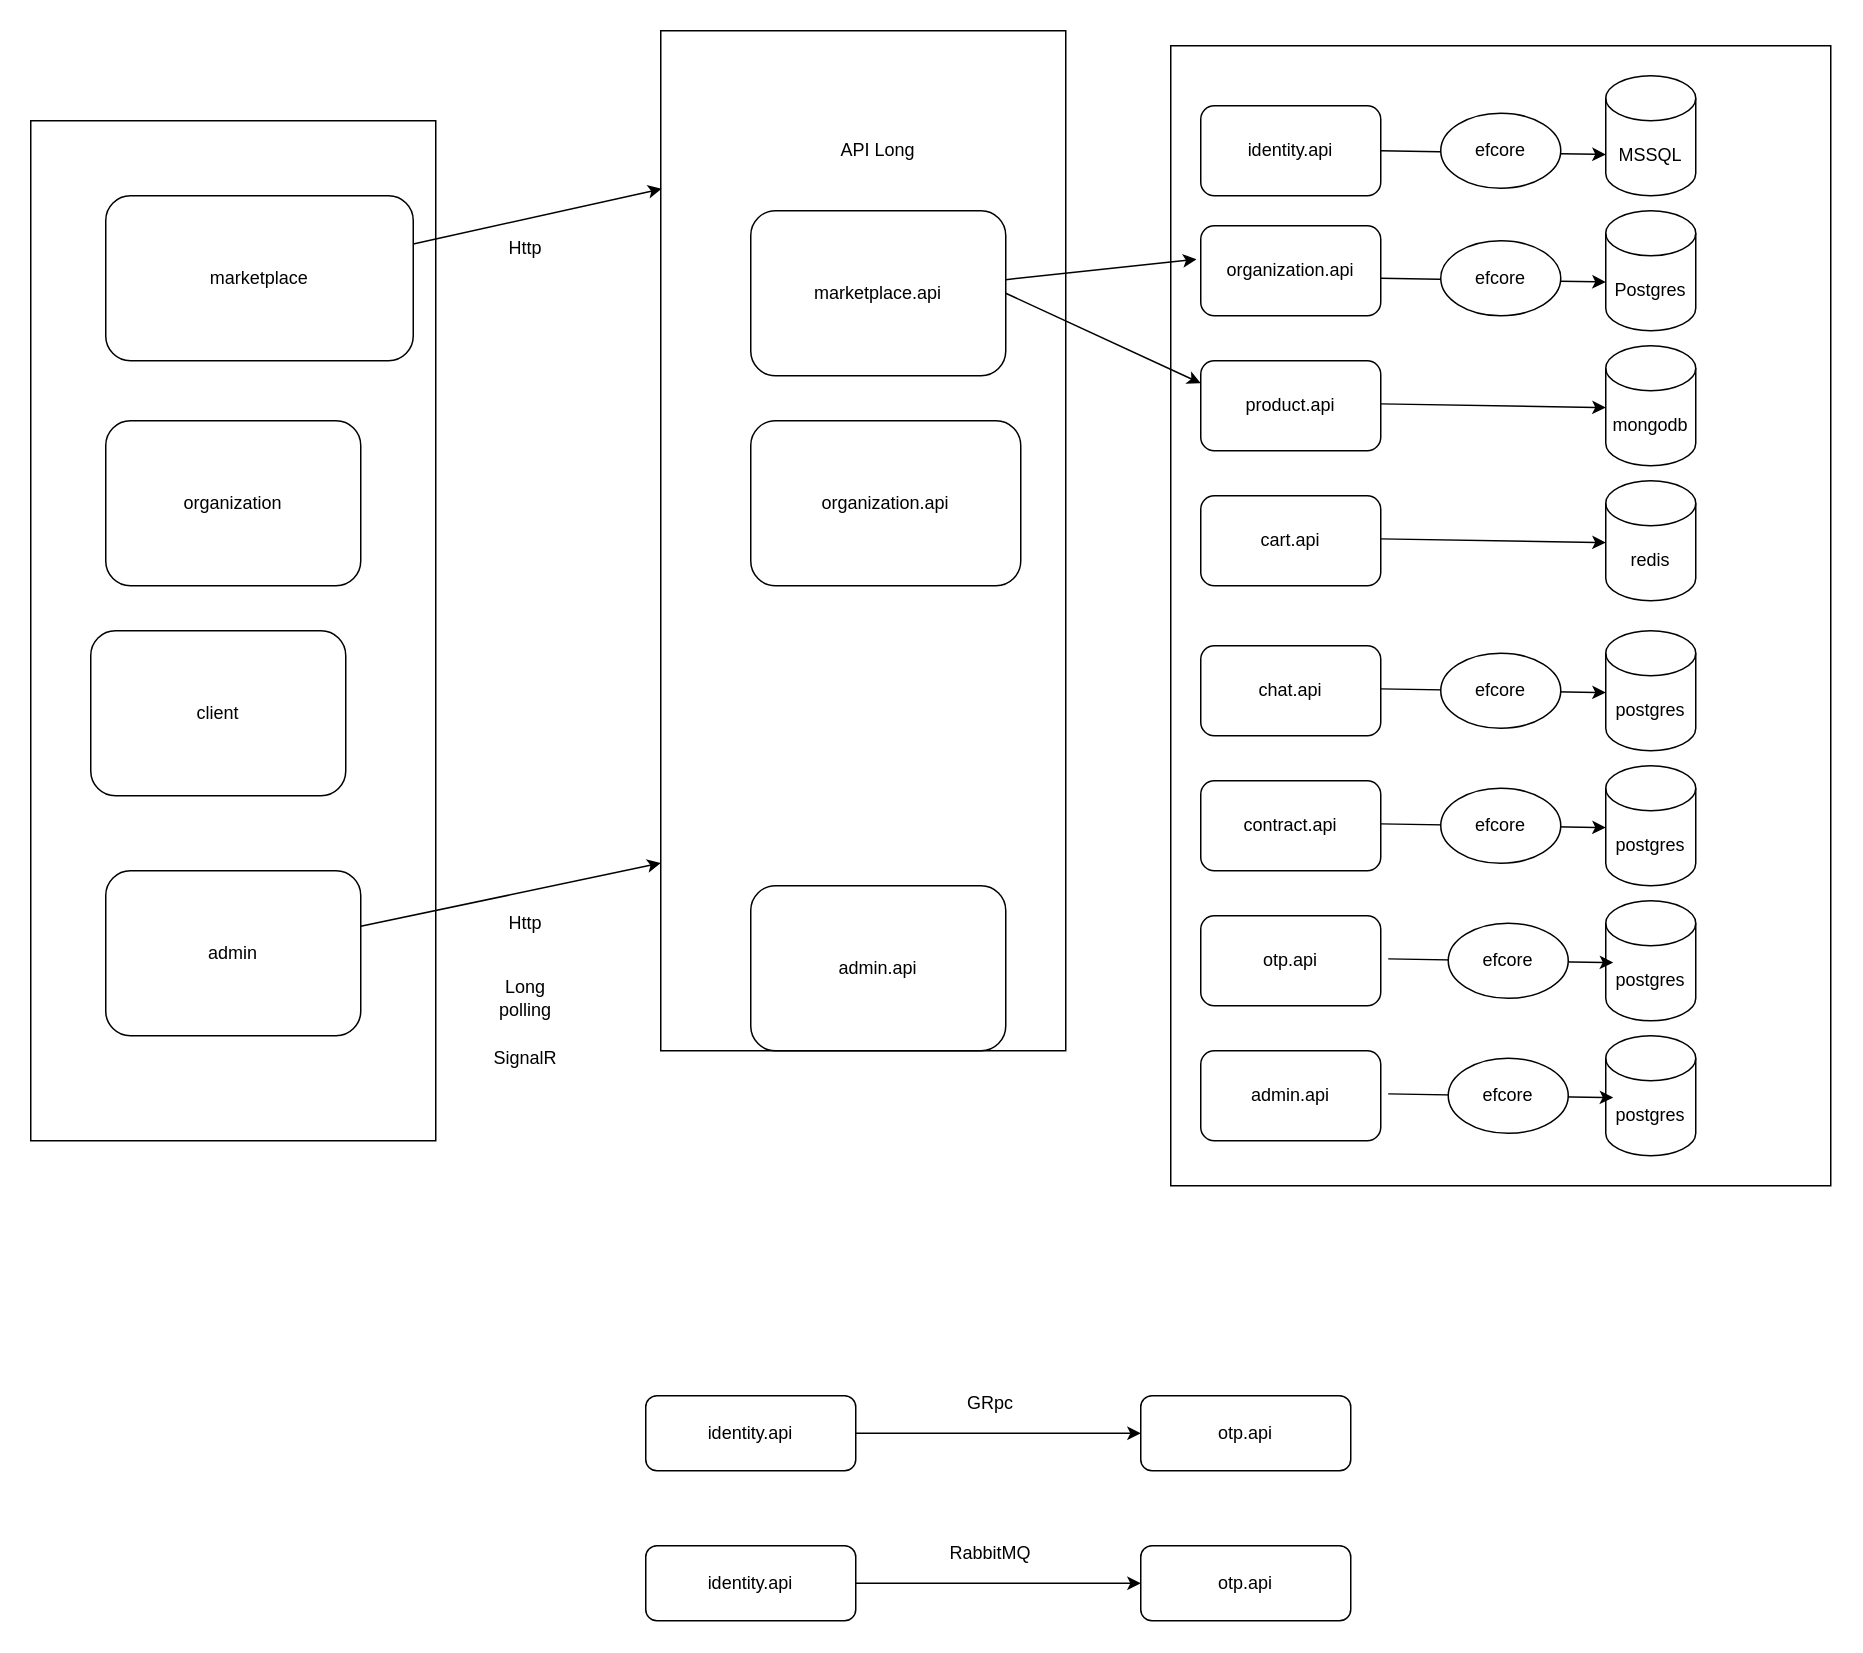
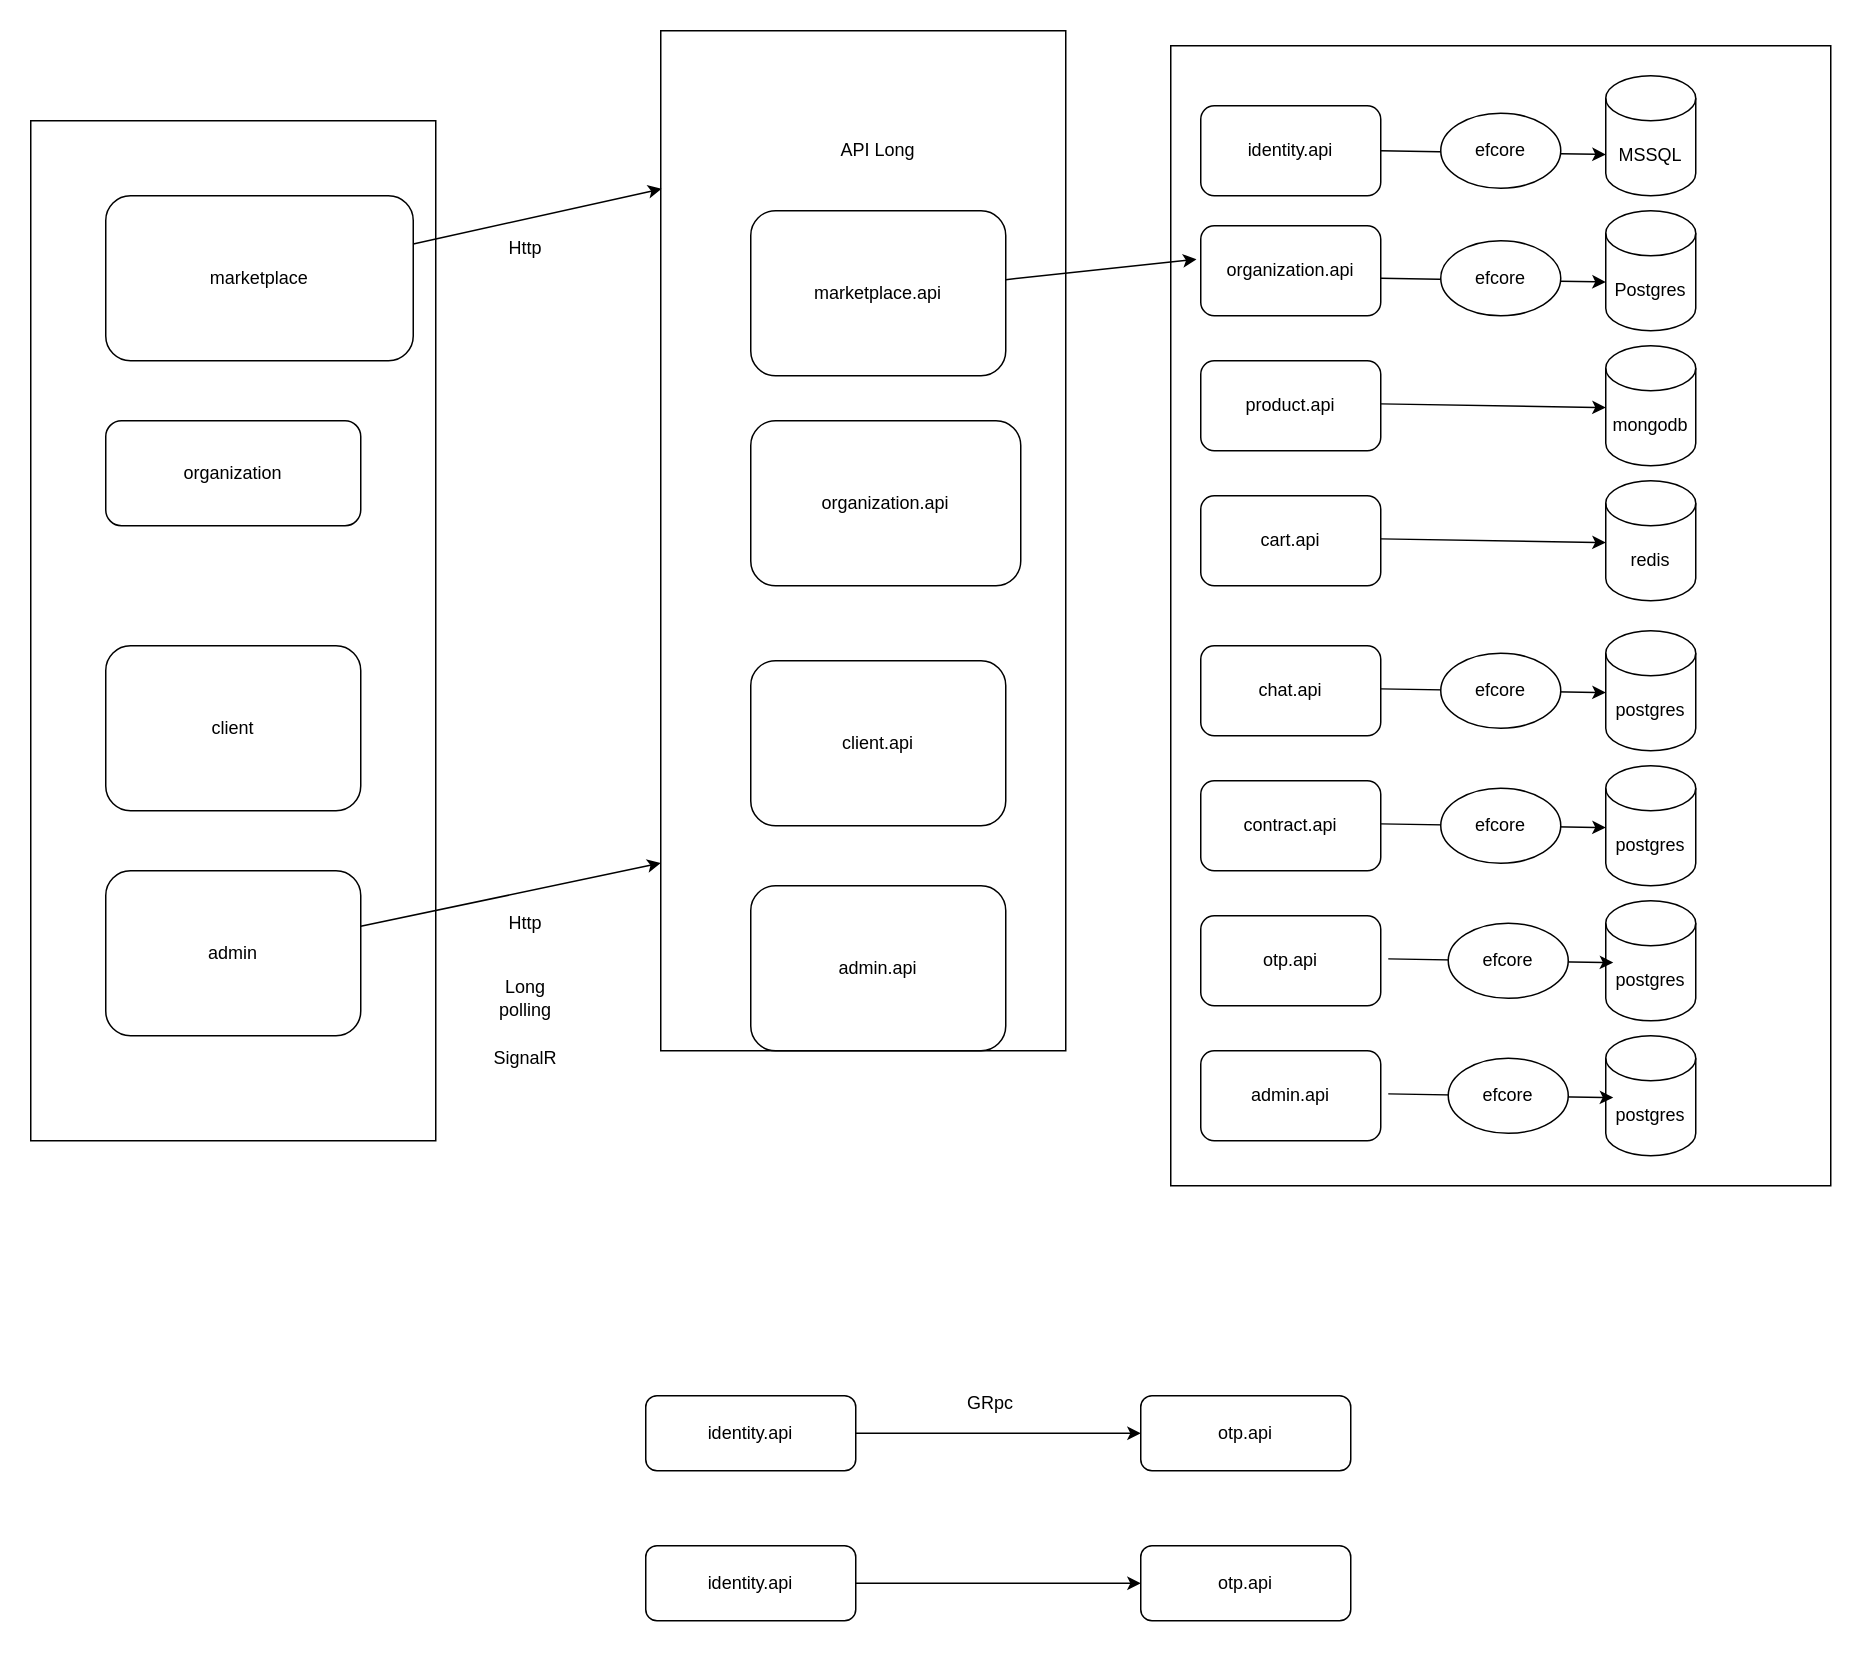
  <mxCell id="0" />
  <mxCell id="1" parent="0" />
  <mxCell id="2" value="" style="rounded=0;whiteSpace=wrap;html=1;" parent="1" vertex="1"><mxGeometry x="780" y="30" width="440" height="760" as="geometry" /></mxCell>
  <mxCell id="3" style="edgeStyle=none;html=1;exitX=1;exitY=0.5;exitDx=0;exitDy=0;entryX=0;entryY=0;entryDx=0;entryDy=52.5;entryPerimeter=0;" parent="1" source="4" target="5" edge="1"><mxGeometry relative="1" as="geometry" /></mxCell>
  <mxCell id="4" value="identity.api" style="rounded=1;whiteSpace=wrap;html=1;" parent="1" vertex="1"><mxGeometry x="800" y="70" width="120" height="60" as="geometry" /></mxCell>
  <mxCell id="5" value="MSSQL" style="shape=cylinder3;whiteSpace=wrap;html=1;boundedLbl=1;backgroundOutline=1;size=15;" parent="1" vertex="1"><mxGeometry x="1070" y="50" width="60" height="80" as="geometry" /></mxCell>
  <mxCell id="6" value="efcore" style="ellipse;whiteSpace=wrap;html=1;" parent="1" vertex="1"><mxGeometry x="960" y="75" width="80" height="50" as="geometry" /></mxCell>
  <mxCell id="7" value="organization.api" style="rounded=1;whiteSpace=wrap;html=1;" parent="1" vertex="1"><mxGeometry x="800" y="150" width="120" height="60" as="geometry" /></mxCell>
  <mxCell id="8" value="Postgres" style="shape=cylinder3;whiteSpace=wrap;html=1;boundedLbl=1;backgroundOutline=1;size=15;" parent="1" vertex="1"><mxGeometry x="1070" y="140" width="60" height="80" as="geometry" /></mxCell>
  <mxCell id="9" style="edgeStyle=none;html=1;exitX=1;exitY=0.5;exitDx=0;exitDy=0;entryX=0;entryY=0;entryDx=0;entryDy=52.5;entryPerimeter=0;" parent="1" edge="1"><mxGeometry relative="1" as="geometry"><mxPoint x="920" y="185" as="sourcePoint" /><mxPoint x="1070" y="187.5" as="targetPoint" /></mxGeometry></mxCell>
  <mxCell id="10" value="efcore" style="ellipse;whiteSpace=wrap;html=1;" parent="1" vertex="1"><mxGeometry x="960" y="160" width="80" height="50" as="geometry" /></mxCell>
  <mxCell id="11" value="product.api" style="rounded=1;whiteSpace=wrap;html=1;" parent="1" vertex="1"><mxGeometry x="800" y="240" width="120" height="60" as="geometry" /></mxCell>
  <mxCell id="12" value="mongodb" style="shape=cylinder3;whiteSpace=wrap;html=1;boundedLbl=1;backgroundOutline=1;size=15;" parent="1" vertex="1"><mxGeometry x="1070" y="230" width="60" height="80" as="geometry" /></mxCell>
  <mxCell id="13" style="edgeStyle=none;html=1;exitX=1;exitY=0.5;exitDx=0;exitDy=0;entryX=0;entryY=0;entryDx=0;entryDy=52.5;entryPerimeter=0;" parent="1" edge="1"><mxGeometry relative="1" as="geometry"><mxPoint x="920" y="268.75" as="sourcePoint" /><mxPoint x="1070" y="271.25" as="targetPoint" /></mxGeometry></mxCell>
  <mxCell id="14" value="cart.api" style="rounded=1;whiteSpace=wrap;html=1;" parent="1" vertex="1"><mxGeometry x="800" y="330" width="120" height="60" as="geometry" /></mxCell>
  <mxCell id="15" value="redis" style="shape=cylinder3;whiteSpace=wrap;html=1;boundedLbl=1;backgroundOutline=1;size=15;" parent="1" vertex="1"><mxGeometry x="1070" y="320" width="60" height="80" as="geometry" /></mxCell>
  <mxCell id="16" style="edgeStyle=none;html=1;exitX=1;exitY=0.5;exitDx=0;exitDy=0;entryX=0;entryY=0;entryDx=0;entryDy=52.5;entryPerimeter=0;" parent="1" edge="1"><mxGeometry relative="1" as="geometry"><mxPoint x="920" y="358.75" as="sourcePoint" /><mxPoint x="1070" y="361.25" as="targetPoint" /></mxGeometry></mxCell>
  <mxCell id="17" value="chat.api" style="rounded=1;whiteSpace=wrap;html=1;" parent="1" vertex="1"><mxGeometry x="800" y="430" width="120" height="60" as="geometry" /></mxCell>
  <mxCell id="18" value="postgres" style="shape=cylinder3;whiteSpace=wrap;html=1;boundedLbl=1;backgroundOutline=1;size=15;" parent="1" vertex="1"><mxGeometry x="1070" y="420" width="60" height="80" as="geometry" /></mxCell>
  <mxCell id="19" style="edgeStyle=none;html=1;exitX=1;exitY=0.5;exitDx=0;exitDy=0;entryX=0;entryY=0;entryDx=0;entryDy=52.5;entryPerimeter=0;" parent="1" edge="1"><mxGeometry relative="1" as="geometry"><mxPoint x="920" y="458.75" as="sourcePoint" /><mxPoint x="1070" y="461.25" as="targetPoint" /></mxGeometry></mxCell>
  <mxCell id="20" value="efcore" style="ellipse;whiteSpace=wrap;html=1;" parent="1" vertex="1"><mxGeometry x="960" y="435" width="80" height="50" as="geometry" /></mxCell>
  <mxCell id="21" value="contract.api" style="rounded=1;whiteSpace=wrap;html=1;" parent="1" vertex="1"><mxGeometry x="800" y="520" width="120" height="60" as="geometry" /></mxCell>
  <mxCell id="22" value="postgres" style="shape=cylinder3;whiteSpace=wrap;html=1;boundedLbl=1;backgroundOutline=1;size=15;" parent="1" vertex="1"><mxGeometry x="1070" y="510" width="60" height="80" as="geometry" /></mxCell>
  <mxCell id="23" style="edgeStyle=none;html=1;exitX=1;exitY=0.5;exitDx=0;exitDy=0;entryX=0;entryY=0;entryDx=0;entryDy=52.5;entryPerimeter=0;" parent="1" edge="1"><mxGeometry relative="1" as="geometry"><mxPoint x="920" y="548.75" as="sourcePoint" /><mxPoint x="1070" y="551.25" as="targetPoint" /></mxGeometry></mxCell>
  <mxCell id="24" value="efcore" style="ellipse;whiteSpace=wrap;html=1;" parent="1" vertex="1"><mxGeometry x="960" y="525" width="80" height="50" as="geometry" /></mxCell>
  <mxCell id="25" value="otp.api" style="rounded=1;whiteSpace=wrap;html=1;" parent="1" vertex="1"><mxGeometry x="800" y="610" width="120" height="60" as="geometry" /></mxCell>
  <mxCell id="26" value="postgres" style="shape=cylinder3;whiteSpace=wrap;html=1;boundedLbl=1;backgroundOutline=1;size=15;" parent="1" vertex="1"><mxGeometry x="1070" y="600" width="60" height="80" as="geometry" /></mxCell>
  <mxCell id="27" value="" style="rounded=0;whiteSpace=wrap;html=1;" parent="1" vertex="1"><mxGeometry x="440" y="20" width="270" height="680" as="geometry" /></mxCell>
  <mxCell id="28" value="organization.api" style="rounded=1;whiteSpace=wrap;html=1;" parent="1" vertex="1"><mxGeometry x="500" y="280" width="180" height="110" as="geometry" /></mxCell>
+ <mxCell id="29" value="client.api" style="rounded=1;whiteSpace=wrap;html=1;" parent="1" vertex="1"><mxGeometry x="500" y="440" width="170" height="110" as="geometry" /></mxCell>
  <mxCell id="30" value="admin.api" style="rounded=1;whiteSpace=wrap;html=1;" parent="1" vertex="1"><mxGeometry x="500" y="590" width="170" height="110" as="geometry" /></mxCell>
  <mxCell id="31" style="edgeStyle=none;html=1;entryX=-0.024;entryY=0.373;entryDx=0;entryDy=0;entryPerimeter=0;" parent="1" source="33" target="7" edge="1"><mxGeometry relative="1" as="geometry" /></mxCell>
- <mxCell id="32" style="edgeStyle=none;html=1;exitX=1;exitY=0.5;exitDx=0;exitDy=0;entryX=0;entryY=0.25;entryDx=0;entryDy=0;" parent="1" source="33" target="11" edge="1"><mxGeometry relative="1" as="geometry" /></mxCell>
  <mxCell id="33" value="marketplace.api" style="rounded=1;whiteSpace=wrap;html=1;" parent="1" vertex="1"><mxGeometry x="500" y="140" width="170" height="110" as="geometry" /></mxCell>
  <mxCell id="34" style="edgeStyle=none;html=1;exitX=1;exitY=0.5;exitDx=0;exitDy=0;entryX=0;entryY=0;entryDx=0;entryDy=52.5;entryPerimeter=0;" parent="1" edge="1"><mxGeometry relative="1" as="geometry"><mxPoint x="925" y="638.75" as="sourcePoint" /><mxPoint x="1075" y="641.25" as="targetPoint" /></mxGeometry></mxCell>
  <mxCell id="35" value="efcore" style="ellipse;whiteSpace=wrap;html=1;" parent="1" vertex="1"><mxGeometry x="965" y="615" width="80" height="50" as="geometry" /></mxCell>
  <mxCell id="36" value="admin.api" style="rounded=1;whiteSpace=wrap;html=1;" parent="1" vertex="1"><mxGeometry x="800" y="700" width="120" height="60" as="geometry" /></mxCell>
  <mxCell id="37" value="postgres" style="shape=cylinder3;whiteSpace=wrap;html=1;boundedLbl=1;backgroundOutline=1;size=15;" parent="1" vertex="1"><mxGeometry x="1070" y="690" width="60" height="80" as="geometry" /></mxCell>
  <mxCell id="38" style="edgeStyle=none;html=1;exitX=1;exitY=0.5;exitDx=0;exitDy=0;entryX=0;entryY=0;entryDx=0;entryDy=52.5;entryPerimeter=0;" parent="1" edge="1"><mxGeometry relative="1" as="geometry"><mxPoint x="925" y="728.75" as="sourcePoint" /><mxPoint x="1075" y="731.25" as="targetPoint" /></mxGeometry></mxCell>
  <mxCell id="39" value="efcore" style="ellipse;whiteSpace=wrap;html=1;" parent="1" vertex="1"><mxGeometry x="965" y="705" width="80" height="50" as="geometry" /></mxCell>
  <mxCell id="40" value="otp.api" style="rounded=1;whiteSpace=wrap;html=1;" parent="1" vertex="1"><mxGeometry x="760" y="930" width="140" height="50" as="geometry" /></mxCell>
  <mxCell id="41" style="edgeStyle=none;html=1;entryX=0;entryY=0.5;entryDx=0;entryDy=0;" parent="1" source="42" target="40" edge="1"><mxGeometry relative="1" as="geometry" /></mxCell>
  <mxCell id="42" value="identity.api" style="rounded=1;whiteSpace=wrap;html=1;" parent="1" vertex="1"><mxGeometry x="430" y="930" width="140" height="50" as="geometry" /></mxCell>
  <mxCell id="43" value="GRpc" style="text;html=1;strokeColor=none;fillColor=none;align=center;verticalAlign=middle;whiteSpace=wrap;rounded=0;" parent="1" vertex="1"><mxGeometry x="630" y="920" width="60" height="30" as="geometry" /></mxCell>
  <mxCell id="44" value="otp.api" style="rounded=1;whiteSpace=wrap;html=1;" parent="1" vertex="1"><mxGeometry x="760" y="1030" width="140" height="50" as="geometry" /></mxCell>
  <mxCell id="45" style="edgeStyle=none;html=1;entryX=0;entryY=0.5;entryDx=0;entryDy=0;" parent="1" source="46" target="44" edge="1"><mxGeometry relative="1" as="geometry" /></mxCell>
  <mxCell id="46" value="identity.api" style="rounded=1;whiteSpace=wrap;html=1;" parent="1" vertex="1"><mxGeometry x="430" y="1030" width="140" height="50" as="geometry" /></mxCell>
- <mxCell id="47" value="RabbitMQ" style="text;html=1;strokeColor=none;fillColor=none;align=center;verticalAlign=middle;whiteSpace=wrap;rounded=0;" parent="1" vertex="1"><mxGeometry x="630" y="1020" width="60" height="30" as="geometry" /></mxCell>
  <mxCell id="48" value="" style="rounded=0;whiteSpace=wrap;html=1;" parent="1" vertex="1"><mxGeometry x="20" y="80" width="270" height="680" as="geometry" /></mxCell>
- <mxCell id="49" value="organization" style="rounded=1;whiteSpace=wrap;html=1;" parent="1" vertex="1"><mxGeometry x="70" y="280" width="170" height="110" as="geometry" /></mxCell>
- <mxCell id="50" value="client" style="rounded=1;whiteSpace=wrap;html=1;" parent="1" vertex="1"><mxGeometry x="60" y="420" width="170" height="110" as="geometry" /></mxCell>
+ <mxCell id="49" value="organization" style="rounded=1;whiteSpace=wrap;html=1;" parent="1" vertex="1"><mxGeometry x="70" y="280" width="170" height="70" as="geometry" /></mxCell>
+ <mxCell id="50" value="client" style="rounded=1;whiteSpace=wrap;html=1;" parent="1" vertex="1"><mxGeometry x="70" y="430" width="170" height="110" as="geometry" /></mxCell>
  <mxCell id="51" style="edgeStyle=none;html=1;entryX=0;entryY=0.816;entryDx=0;entryDy=0;entryPerimeter=0;" parent="1" source="52" target="27" edge="1"><mxGeometry relative="1" as="geometry" /></mxCell>
  <mxCell id="52" value="admin" style="rounded=1;whiteSpace=wrap;html=1;" parent="1" vertex="1"><mxGeometry x="70" y="580" width="170" height="110" as="geometry" /></mxCell>
  <mxCell id="53" style="edgeStyle=none;html=1;entryX=0.002;entryY=0.155;entryDx=0;entryDy=0;entryPerimeter=0;" parent="1" source="54" target="27" edge="1"><mxGeometry relative="1" as="geometry" /></mxCell>
  <mxCell id="54" value="marketplace" style="rounded=1;whiteSpace=wrap;html=1;" parent="1" vertex="1"><mxGeometry x="70" y="130" width="205" height="110" as="geometry" /></mxCell>
  <mxCell id="55" value="API Long" style="text;html=1;strokeColor=none;fillColor=none;align=center;verticalAlign=middle;whiteSpace=wrap;rounded=0;" parent="1" vertex="1"><mxGeometry x="530" y="75" width="110" height="50" as="geometry" /></mxCell>
  <mxCell id="56" value="Http" style="text;html=1;strokeColor=none;fillColor=none;align=center;verticalAlign=middle;whiteSpace=wrap;rounded=0;" parent="1" vertex="1"><mxGeometry x="320" y="150" width="60" height="30" as="geometry" /></mxCell>
  <mxCell id="57" value="Http" style="text;html=1;strokeColor=none;fillColor=none;align=center;verticalAlign=middle;whiteSpace=wrap;rounded=0;" parent="1" vertex="1"><mxGeometry x="320" y="600" width="60" height="30" as="geometry" /></mxCell>
  <mxCell id="58" value="Long polling" style="text;html=1;strokeColor=none;fillColor=none;align=center;verticalAlign=middle;whiteSpace=wrap;rounded=0;" parent="1" vertex="1"><mxGeometry x="320" y="650" width="60" height="30" as="geometry" /></mxCell>
  <mxCell id="59" value="SignalR" style="text;html=1;strokeColor=none;fillColor=none;align=center;verticalAlign=middle;whiteSpace=wrap;rounded=0;" parent="1" vertex="1"><mxGeometry x="320" y="690" width="60" height="30" as="geometry" /></mxCell>
